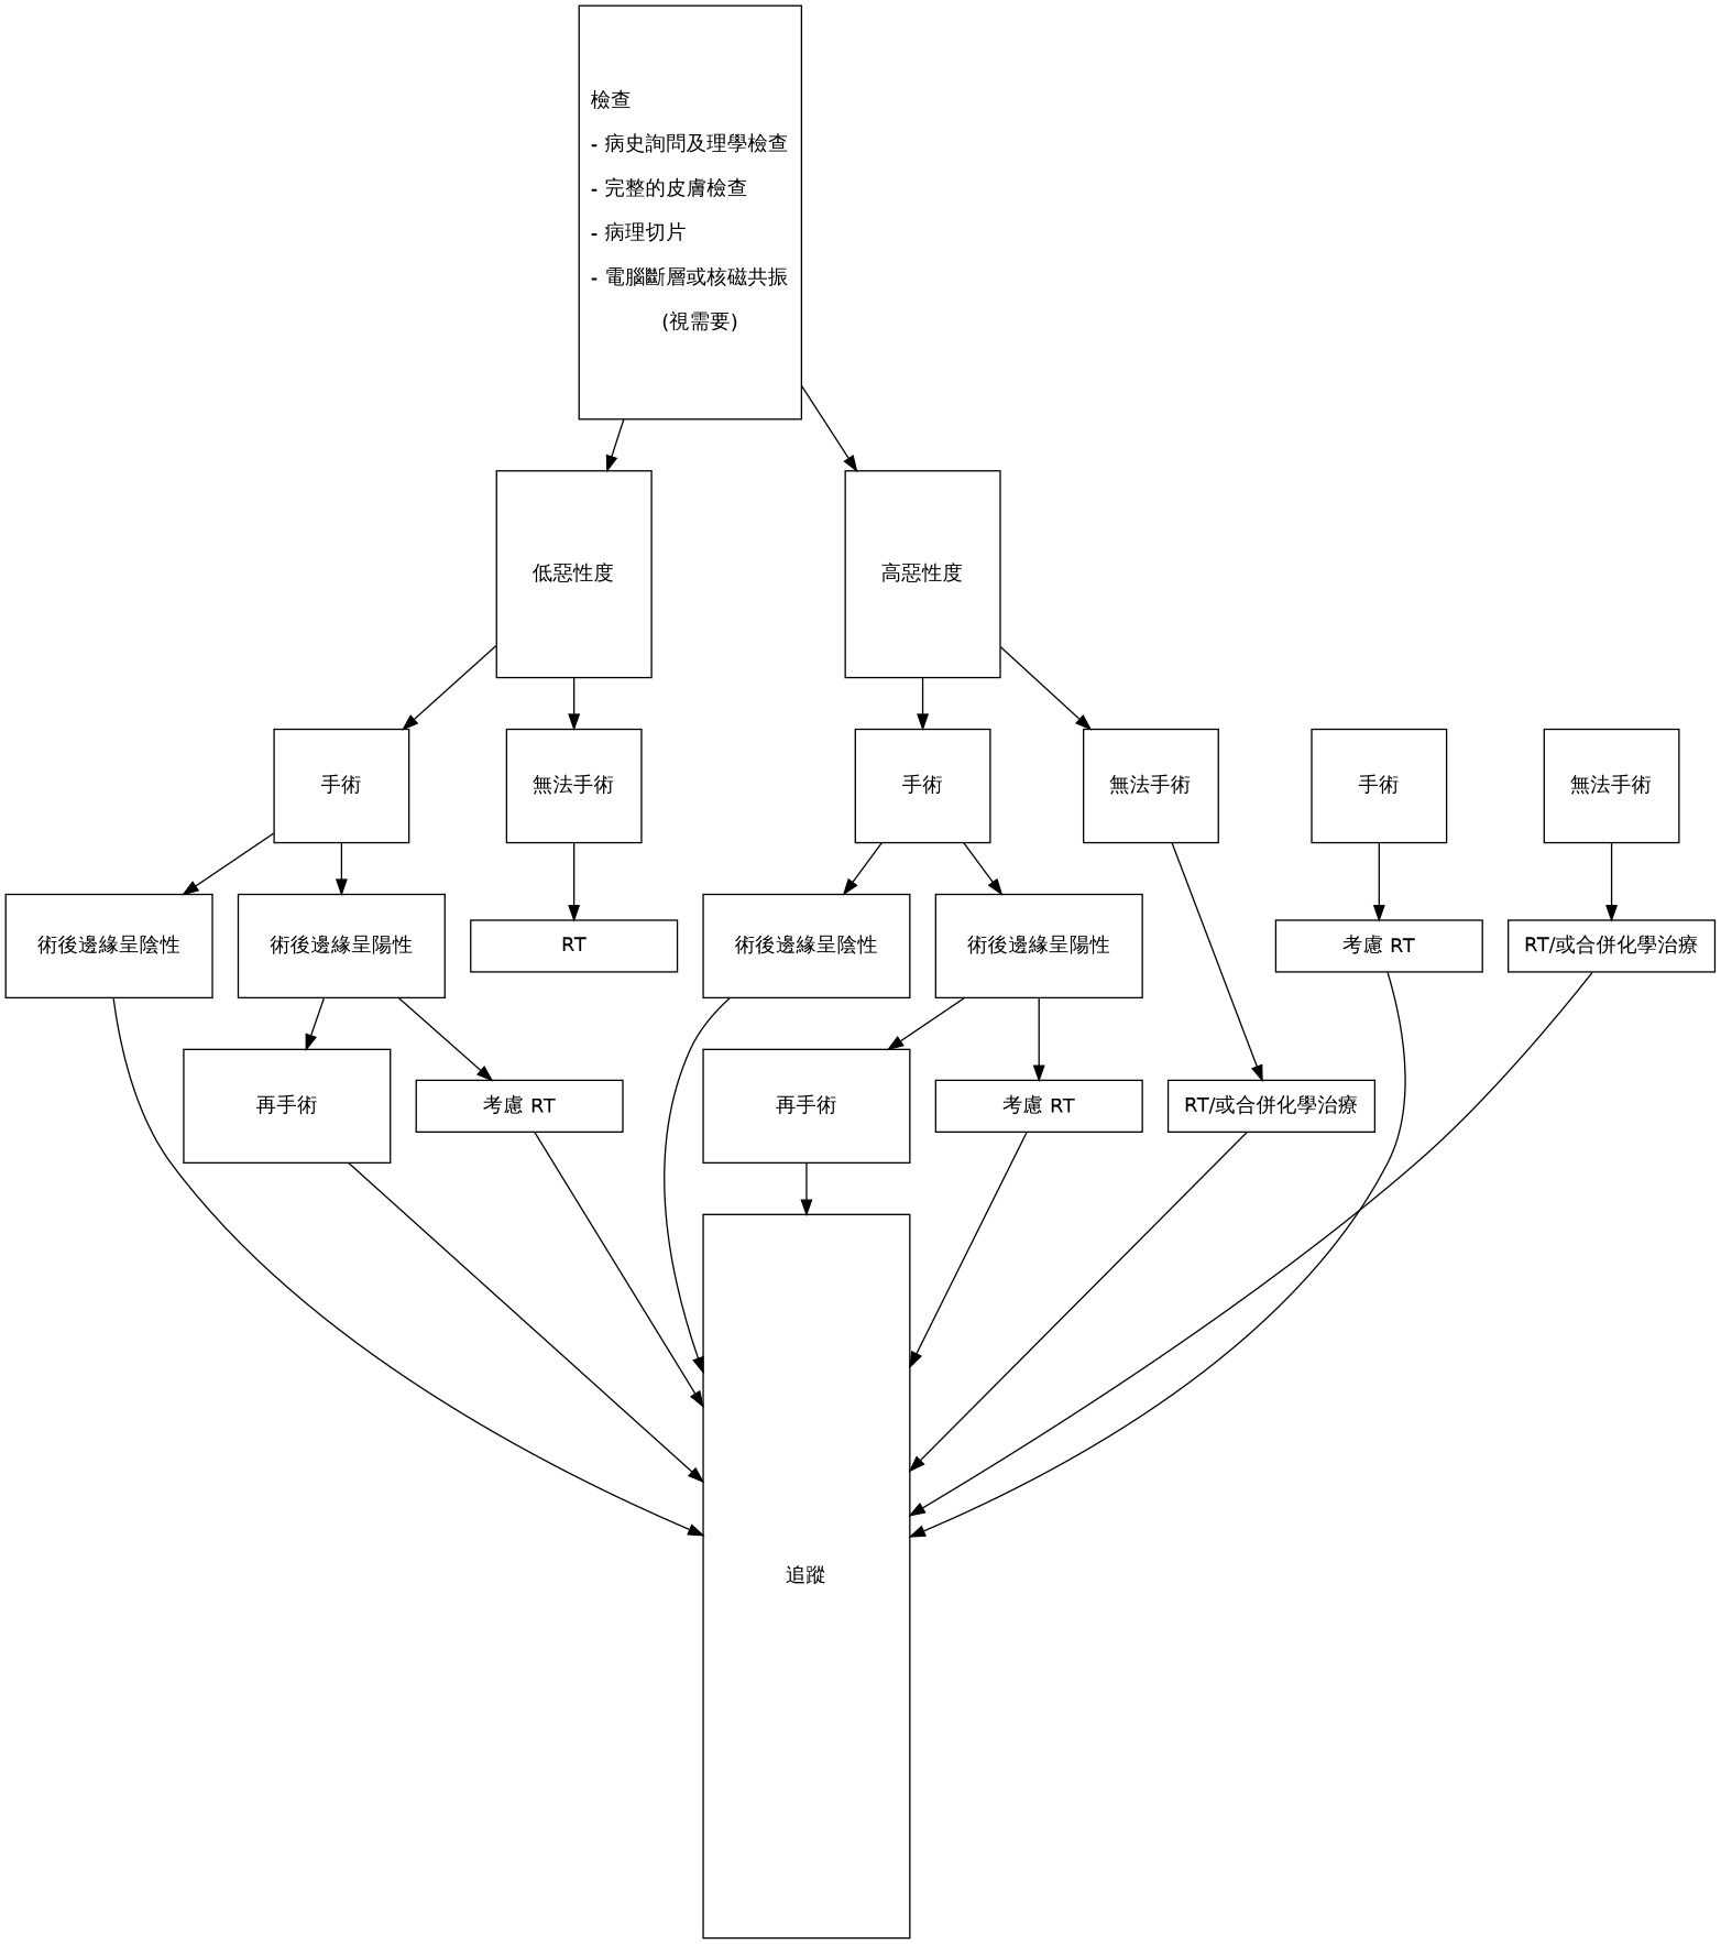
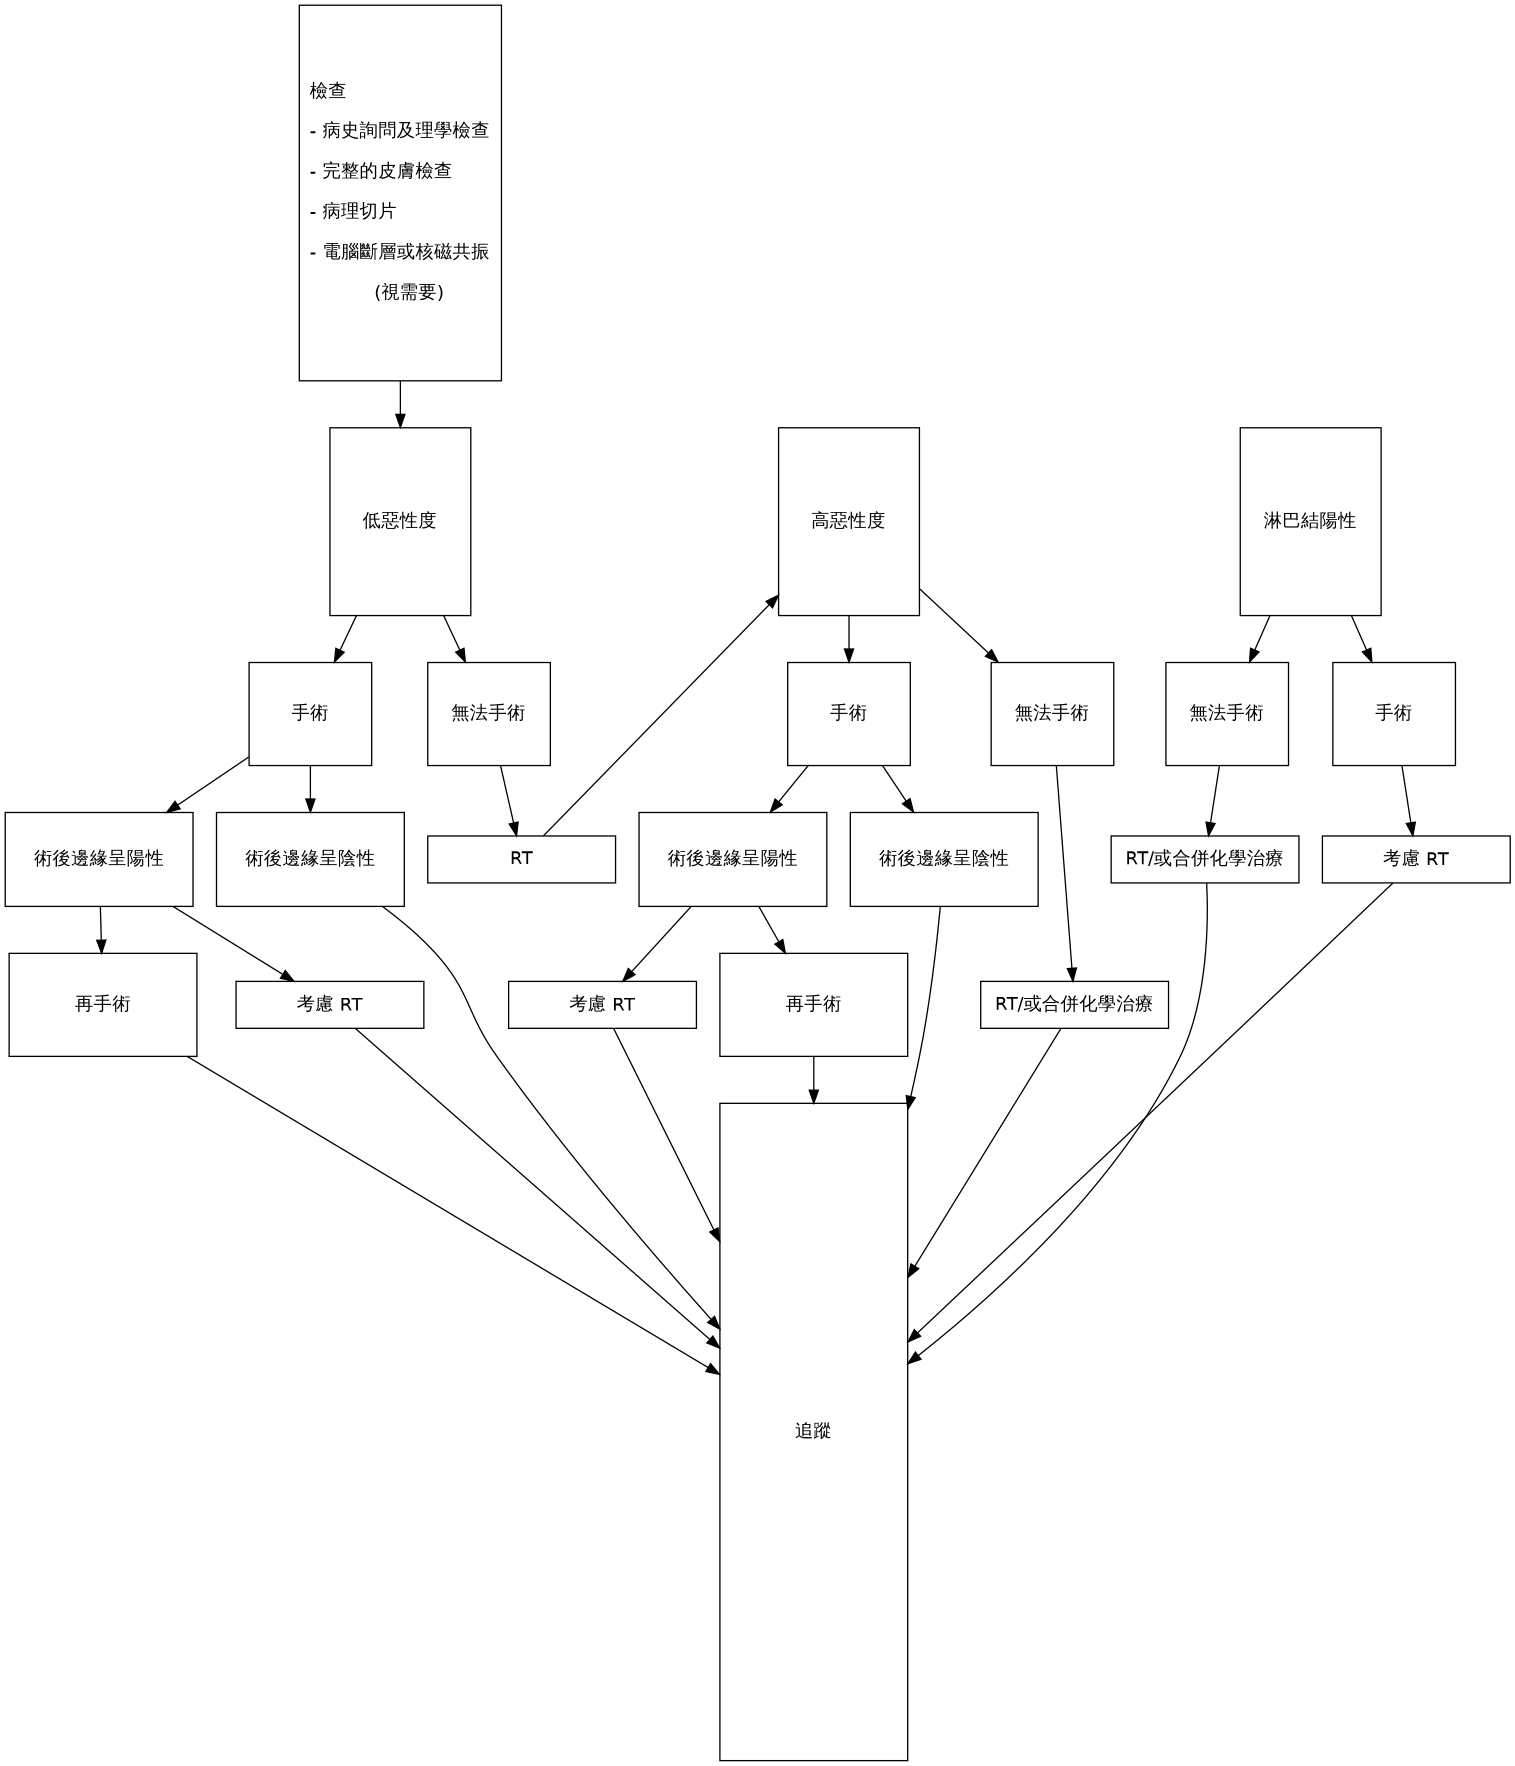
  digraph {
    rankdir=TB
    splines=splines
    node [fontname=Helvetica shape=box]
    n1 [height=2 label="低惡性度" width=1.5]
    n2 [height=2 label="高惡性度" width=1.5]
+   n3 [height=2 label="淋巴結陽性" width=1.5]
    n4 [height=1.1 label="手術" width=1.3]
    n5 [height=1.1 label="無法手術" width=1.3]
    n6 [height=1.1 label="手術" width=1.3]
    n7 [height=1.1 label="無法手術" width=1.3]
    n8 [height=1.1 label="手術" width=1.3]
    n9 [height=1.1 label="無法手術" width=1.3]
    n10 [height=1 label="術後邊緣呈陰性" width=2]
    n11 [height=1 label="術後邊緣呈陽性" width=2]
    n12 [height=1 label="術後邊緣呈陰性" width=2]
    n13 [height=1 label="術後邊緣呈陽性" width=2]
    n14 [label=RT width=2]
    n15 [label="RT/或合併化學治療" width=2]
    n16 [label="考慮 RT" width=2]
    n17 [label="RT/或合併化學治療" width=2]
    n18 [height=7 label="追蹤" width=2]
    n19 [height=1.1 label="再手術" width=2]
    n20 [label="考慮 RT" width=2]
    n21 [height=1.1 label="再手術" width=2]
    n22 [label="考慮 RT" width=2]
    n23 [height=4 label="檢查\l\n- 病史詢問及理學檢查\l\n- 完整的皮膚檢查\l\n- 病理切片\l\n- 電腦斷層或核磁共振\l\n   (視需要)"]
    subgraph sub_1 {
      rank=same
      n1
      n2
+     n3
    }
    subgraph sub_2 {
      rank=same
      n4
      n5
      n6
      n7
      n8
      n9
    }
    subgraph sub_3 {
      rank=same
      n10
      n11
      n12
      n13
    }
    n1 -> n4
    n1 -> n5
    n2 -> n6
    n2 -> n7
+   n3 -> n8
+   n3 -> n9
    n4 -> n10
    n4 -> n11
    n5 -> n14
    n6 -> n12
    n6 -> n13
    n7 -> n15
    n8 -> n16
    n9 -> n17
    n10 -> n18
    n11 -> n19
    n11 -> n20
    n12 -> n18
    n13 -> n21
    n13 -> n22
    n15 -> n18
    n16 -> n18
    n17 -> n18
    n19 -> n18
    n20 -> n18
    n21 -> n18
    n22 -> n18
    n23 -> n1
-   n23 -> n2
+   n14 -> n2
  }
